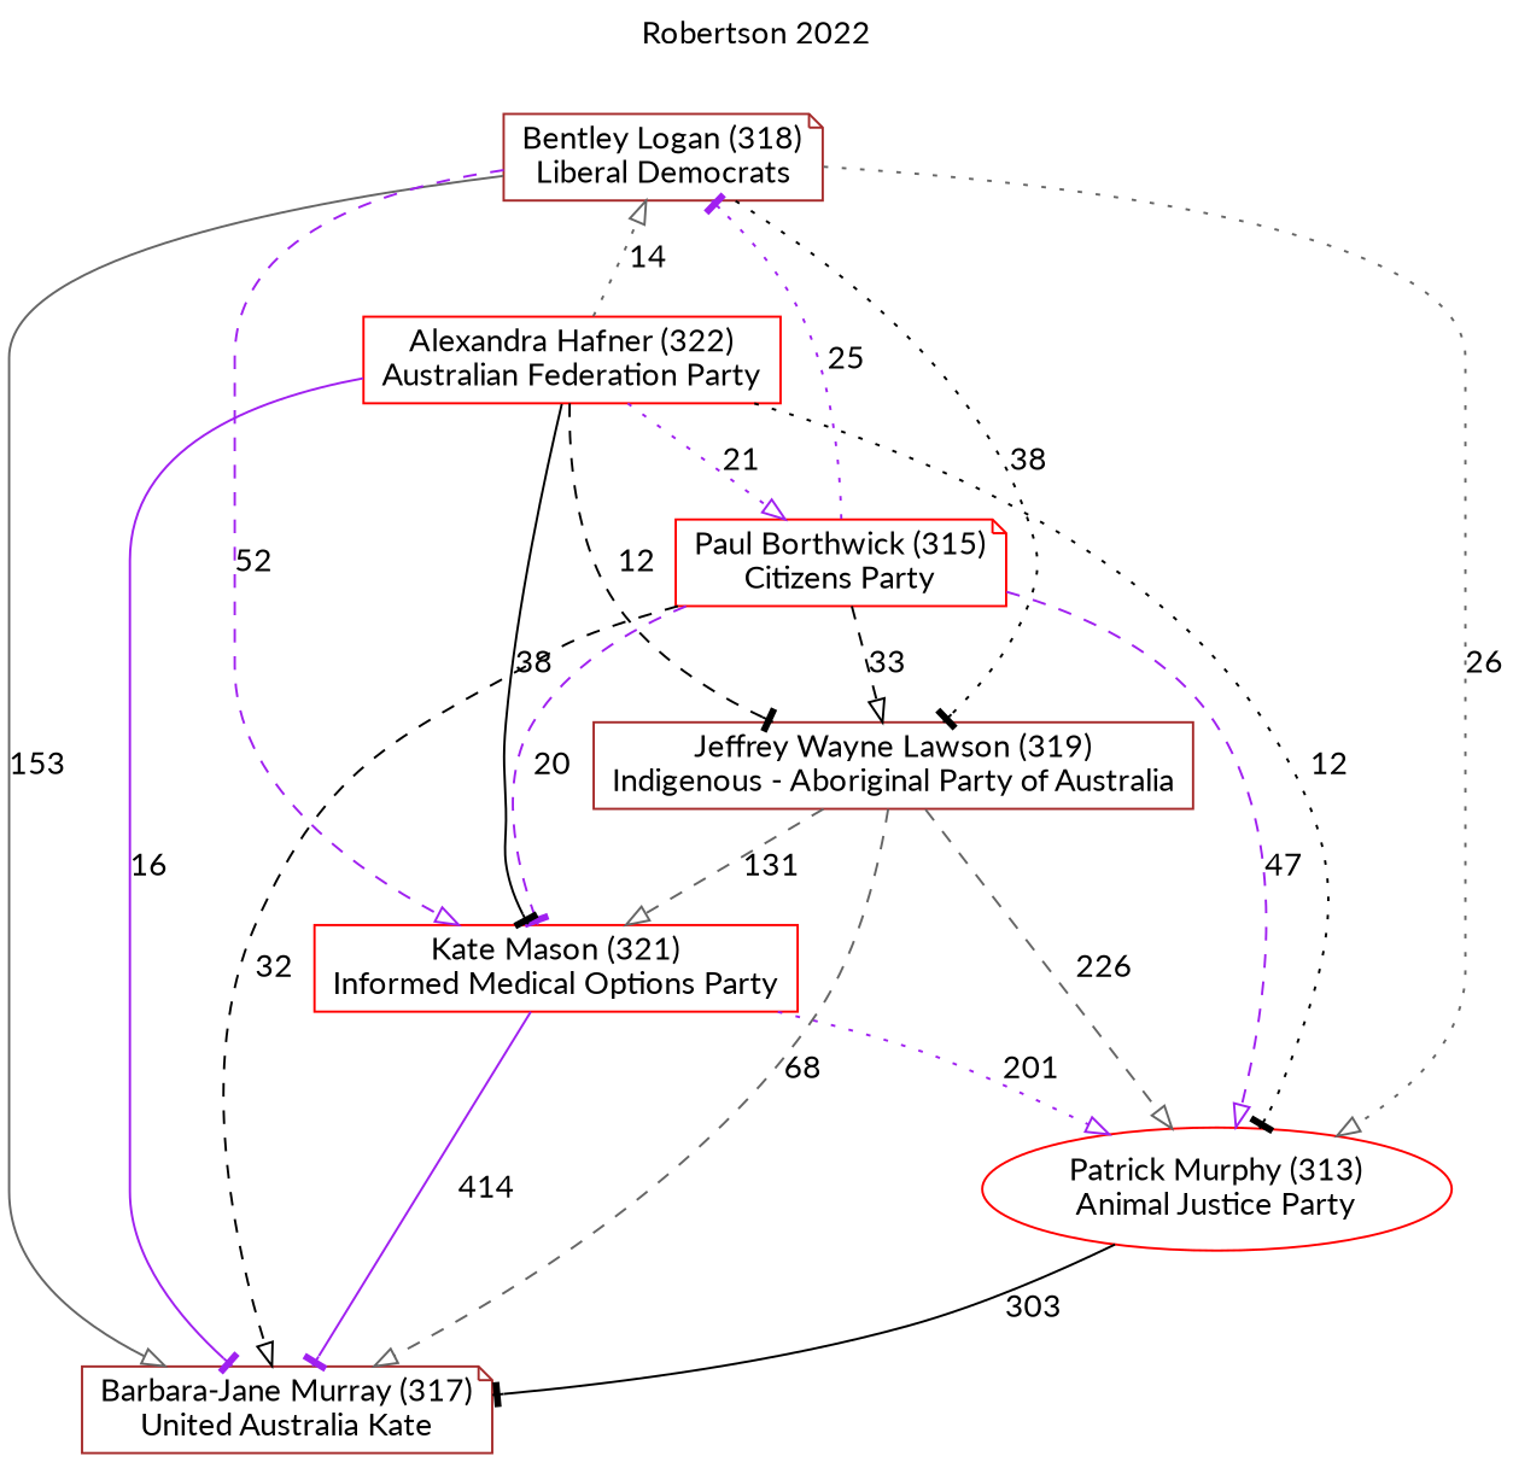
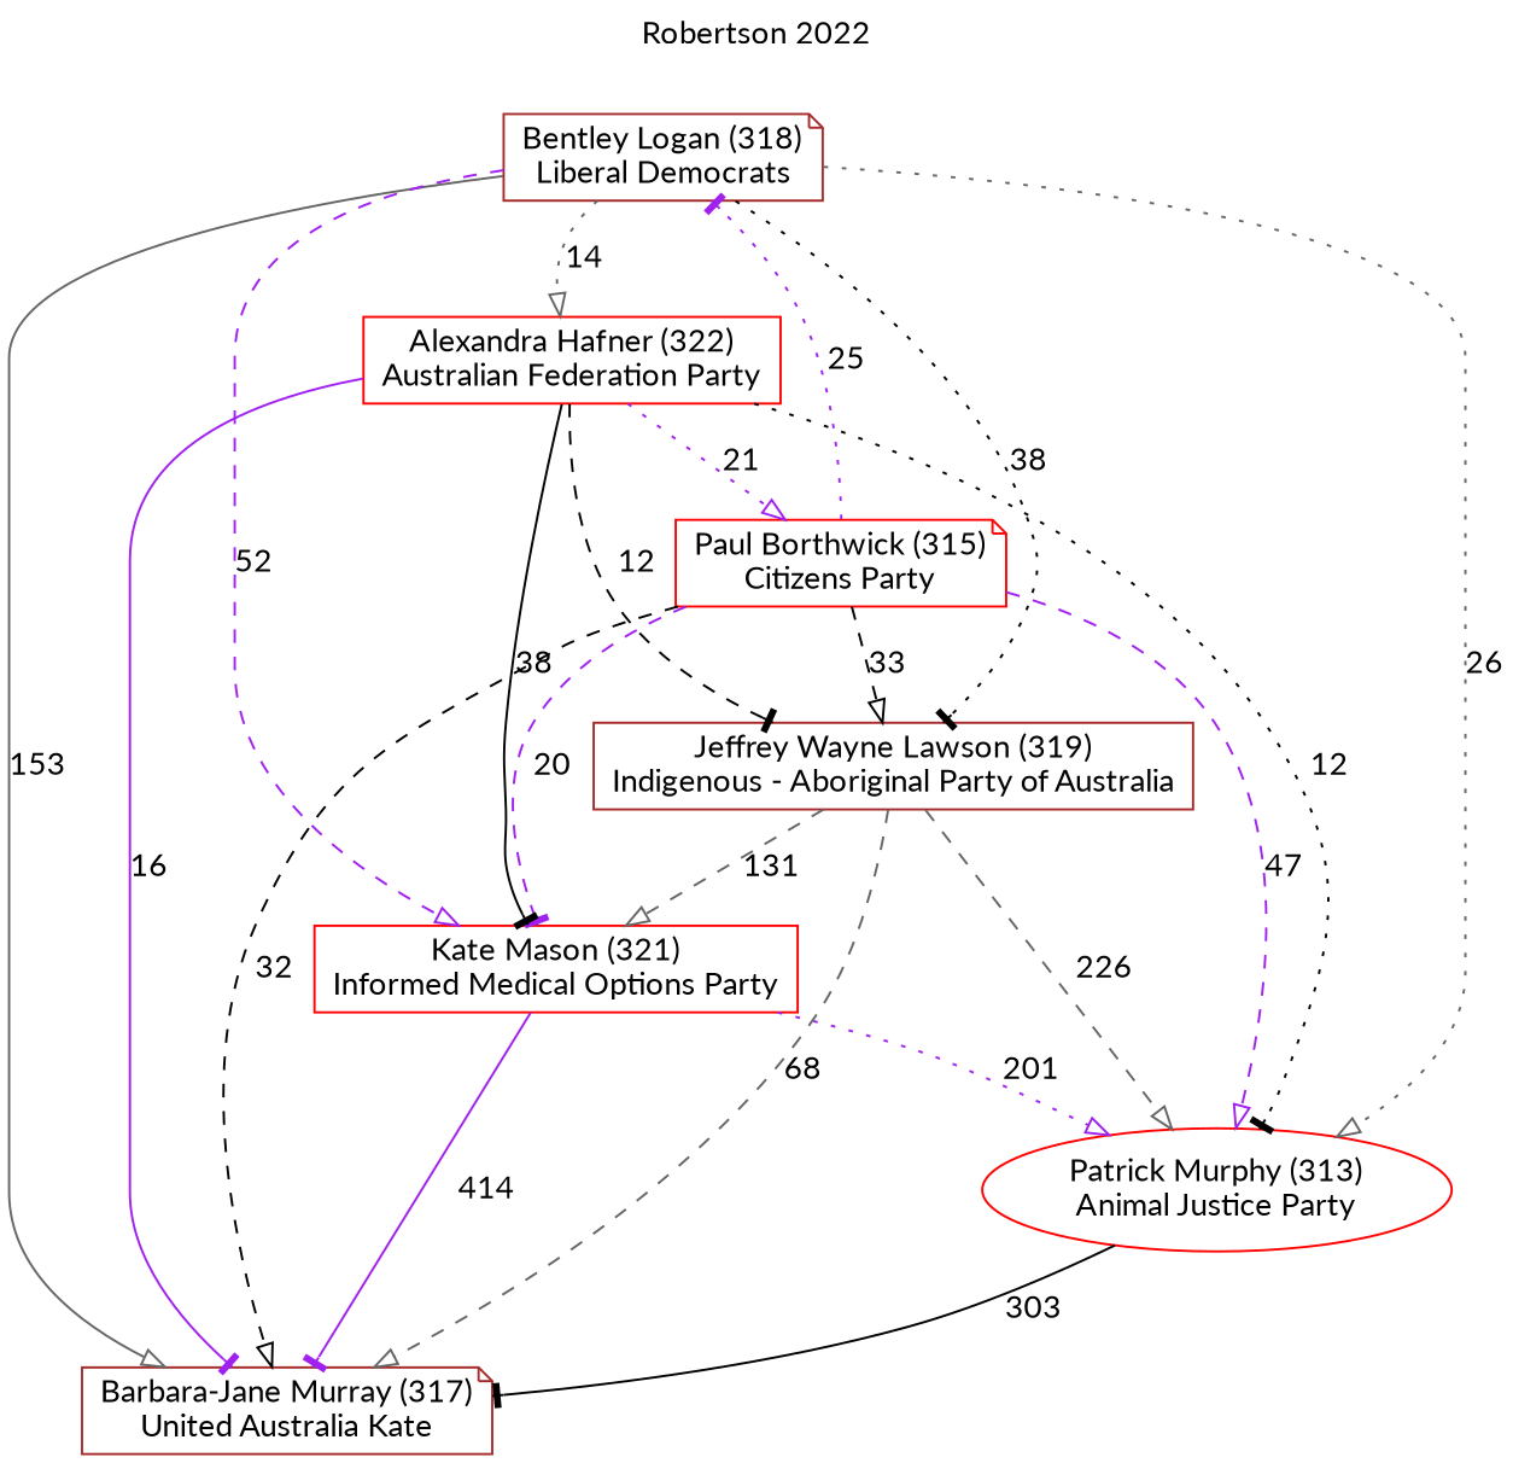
  digraph {
    fontname=Lato
    label="Robertson 2022"
    labelloc=t
    mclimit=10
    node [color=red fontname=Lato shape=note]
    edge [arrowhead=onormal color=purple fontname=Lato style=dashed]
    n1 [color=brown label="Barbara-Jane Murray (317)\nUnited Australia Kate"]
    n2 [label="Patrick Murphy (313)\nAnimal Justice Party" shape=ellipse]
    n3 [label="Kate Mason (321)\nInformed Medical Options Party" shape=box]
    n4 [color=brown label="Jeffrey Wayne Lawson (319)\nIndigenous - Aboriginal Party of Australia" shape=box]
    n5 [color=brown label="Bentley Logan (318)\nLiberal Democrats"]
    n6 [label="Paul Borthwick (315)\nCitizens Party"]
    n7 [label="Alexandra Hafner (322)\nAustralian Federation Party" shape=box]
    n2 -> n1 [arrowhead=tee color=black label=303 style=solid]
    n3 -> n1 [arrowhead=tee label=414 style=solid]
    n3 -> n2 [label=201 style=dotted]
    n4 -> n1 [color=gray40 label=68]
    n4 -> n2 [color=gray40 label=226]
    n4 -> n3 [color=gray40 label=131]
    n5 -> n1 [color=gray40 label=153 style=solid]
    n5 -> n2 [color=gray40 label=26 style=dotted]
    n5 -> n3 [label=52]
    n5 -> n4 [arrowhead=tee color=black label=38 style=dotted]
    n6 -> n1 [color=black label=32]
    n6 -> n2 [label=47]
    n6 -> n3 [arrowhead=tee label=20]
    n6 -> n4 [color=black label=33]
    n6 -> n5 [arrowhead=tee label=25 style=dotted]
    n7 -> n1 [arrowhead=tee label=16 style=solid]
    n7 -> n2 [arrowhead=tee color=black label=12 style=dotted]
    n7 -> n3 [arrowhead=tee color=black label=38 style=solid]
    n7 -> n4 [arrowhead=tee color=black label=12]
-   n7 -> n5 [color=gray40 label=14 style=dotted]
+   n5 -> n7 [color=gray40 label=14 style=dotted]
    n7 -> n6 [label=21 style=dotted]
  }
